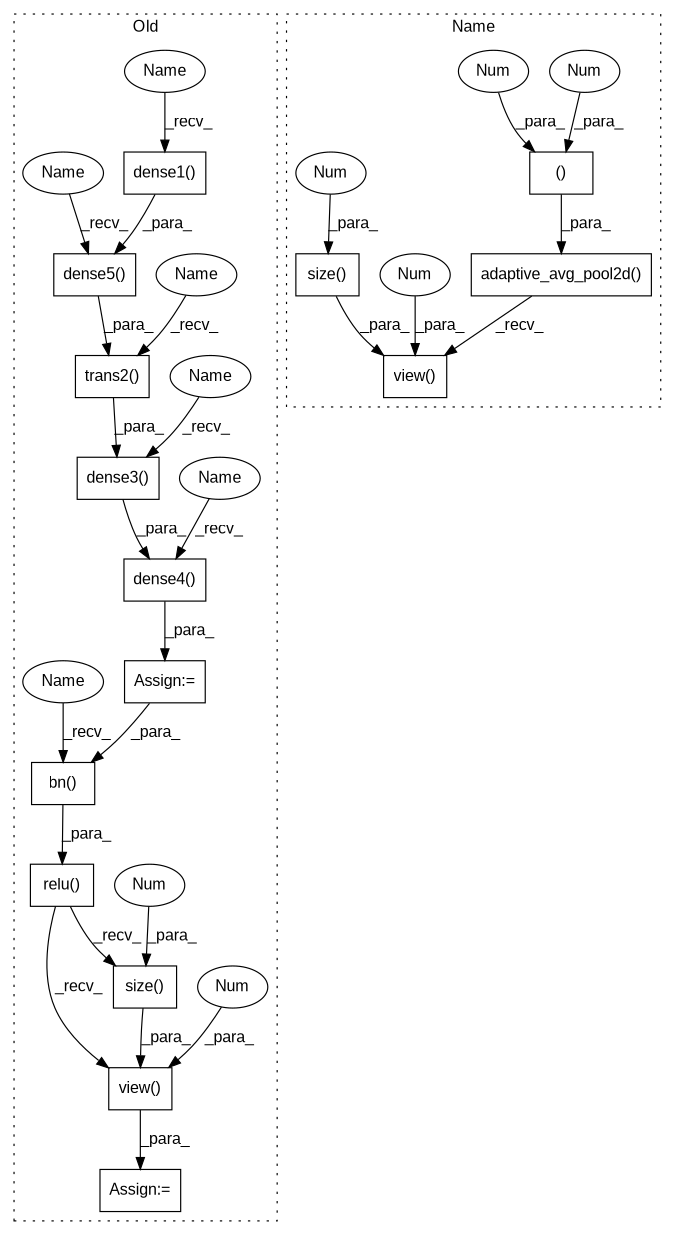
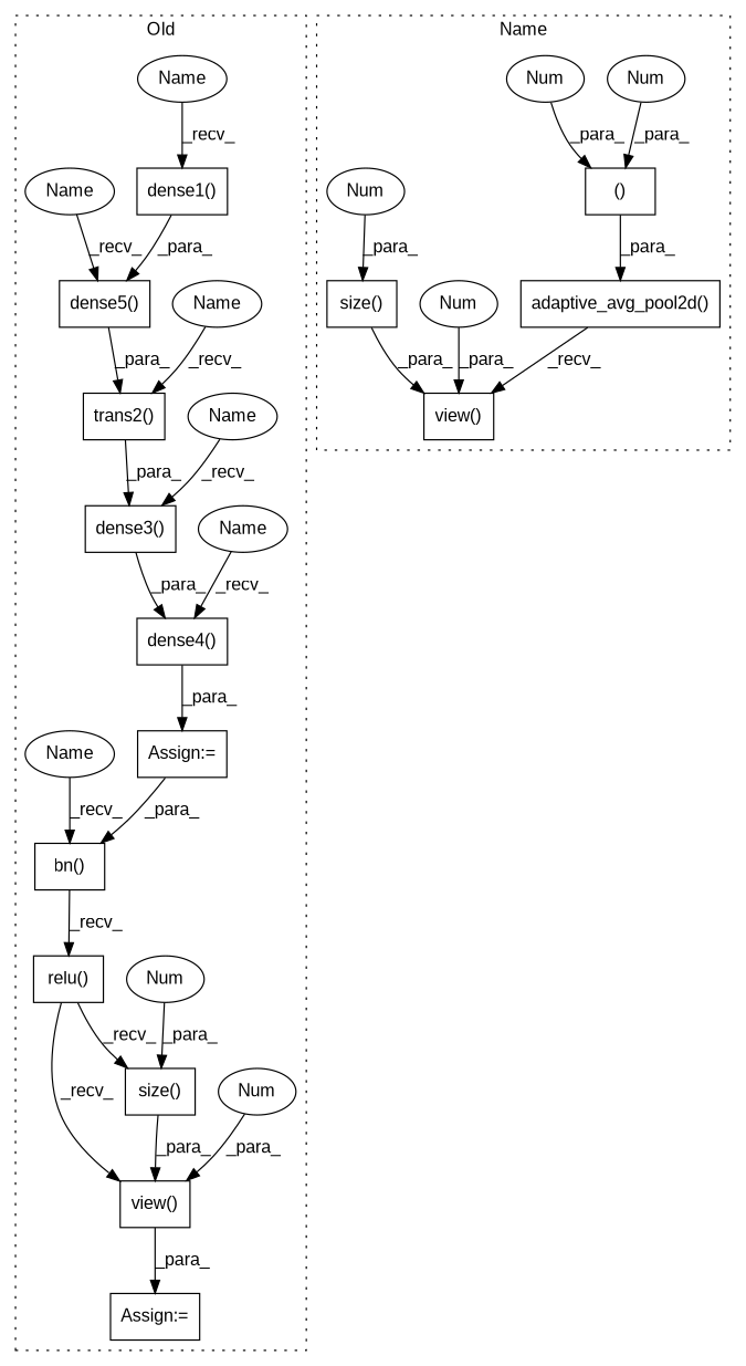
  digraph {
    fontname="Liberation Sans"
    node [a=75 fontname="Liberation Sans" l=4 shape=box]
    edge [fontname="Liberation Sans"]
    n1 [l="12,1" label="dense5()" s="2829,2844"]
    n2 [l="12,1" label="trans2()" s="2817,2845"]
    n3 [l="8,1" label="bn()" s="2956,2967"]
    n4 [l="12,1" label="dense1()" s="2785,2800"]
    n5 [l="9,1" label="view()" s="2986,3010"]
    n6 [a=76 l=2 label=Num s=3008 shape=ellipse]
    n7 [a=68 l=3 label="Assign:=" s=2983]
    n8 [l="9,1" label="size()" s="2995,3005"]
    n9 [a=76 l=1 label=Num s=3004 shape=ellipse]
    n10 [l="12,1" label="dense4()" s="2905,2920"]
    n11 [l="12,1" label="dense3()" s="2873,2888"]
    n12 [l="7,1" label="relu()" s="2949,2968"]
    n13 [a=68 l=3 label="Assign:=" s=2902]
    n14 [a=87 label=Name s=2873 shape=ellipse]
    n15 [a=87 label=Name s=2905 shape=ellipse]
    n16 [a=87 label=Name s=2785 shape=ellipse]
    n17 [a=87 label=Name s=2817 shape=ellipse]
    n18 [a=87 label=Name s=2829 shape=ellipse]
    n19 [a=87 label=Name s=2956 shape=ellipse]
    n20 [a=54 l=3 label="()" s=5148]
    n21 [a=76 l=1 label=Num s=5147 shape=ellipse]
    n22 [a=76 l=1 label=Num s=5150 shape=ellipse]
    n23 [l="22,1" label="adaptive_avg_pool2d()" s="5119,5152"]
    n24 [l="40,1" label="view()" s="5119,5179"]
    n25 [a=76 l=2 label=Num s=5177 shape=ellipse]
    n26 [l="14,1" label="size()" s="5159,5174"]
    n27 [a=76 l=1 label=Num s=5173 shape=ellipse]
    subgraph cluster_1 {
      label=Old
      style=dotted
      n1
      n2
      n3
      n4
      n5
      n6
      n7
      n8
      n9
      n10
      n11
      n12
      n13
      n14
      n15
      n16
      n17
      n18
      n19
    }
    subgraph cluster_2 {
      label=Name
      style=dotted
      n20
      n21
      n22
      n23
      n24
      n25
      n26
      n27
    }
    n1 -> n2 [label=_para_]
    n2 -> n11 [label=_para_]
-   n3 -> n12 [label=_para_]
+   n3 -> n12 [label=_recv_]
    n4 -> n1 [label=_para_]
    n5 -> n7 [label=_para_]
    n6 -> n5 [label=_para_]
    n8 -> n5 [label=_para_]
    n9 -> n8 [label=_para_]
    n10 -> n13 [label=_para_]
    n11 -> n10 [label=_para_]
    n12 -> n5 [label=_recv_]
    n12 -> n8 [label=_recv_]
    n13 -> n3 [label=_para_]
    n14 -> n11 [label=_recv_]
    n15 -> n10 [label=_recv_]
    n16 -> n4 [label=_recv_]
    n17 -> n2 [label=_recv_]
    n18 -> n1 [label=_recv_]
    n19 -> n3 [label=_recv_]
    n20 -> n23 [label=_para_]
    n21 -> n20 [label=_para_]
    n22 -> n20 [label=_para_]
    n23 -> n24 [label=_recv_]
    n25 -> n24 [label=_para_]
    n26 -> n24 [label=_para_]
    n27 -> n26 [label=_para_]
  }
